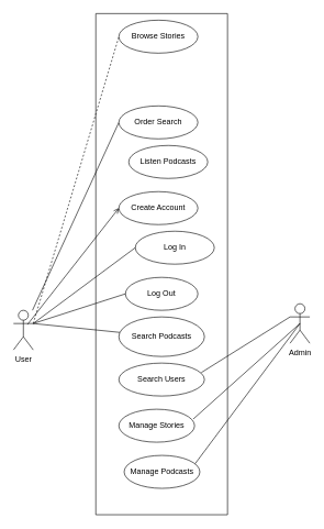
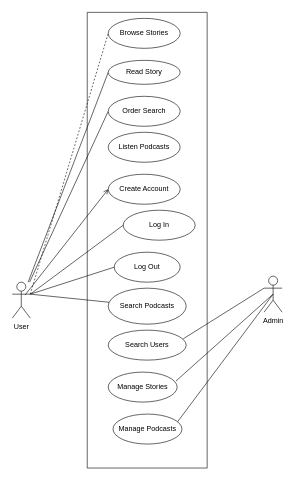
  <mxCell id="0" />
  <mxCell id="1" parent="0" />
  <mxCell id="2" value="User" style="shape=umlActor;verticalLabelPosition=bottom;verticalAlign=top;html=1;" parent="1" vertex="1"><mxGeometry x="20" y="470" width="30" height="60" as="geometry" /></mxCell>
  <mxCell id="3" value="Admin" style="shape=umlActor;verticalLabelPosition=bottom;verticalAlign=top;html=1;" parent="1" vertex="1"><mxGeometry x="440" y="460" width="30" height="60" as="geometry" /></mxCell>
  <mxCell id="4" value="" style="endArrow=none;html=1;exitX=1;exitY=0.333;exitDx=0;exitDy=0;exitPerimeter=0;entryX=0;entryY=0.5;entryDx=0;entryDy=0;dashed=1;" parent="1" source="2" target="9" edge="1"><mxGeometry width="50" height="50" relative="1" as="geometry"><mxPoint x="100" y="320" as="sourcePoint" /><mxPoint x="160" y="60" as="targetPoint" /></mxGeometry></mxCell>
+ <mxCell id="5" value="" style="endArrow=none;html=1;entryX=0;entryY=0.5;entryDx=0;entryDy=0;" parent="1" source="2" target="10" edge="1"><mxGeometry width="50" height="50" relative="1" as="geometry"><mxPoint x="100" y="320" as="sourcePoint" /><mxPoint x="160" y="140" as="targetPoint" /></mxGeometry></mxCell>
  <mxCell id="6" value="" style="endArrow=none;html=1;entryX=0;entryY=0.5;entryDx=0;entryDy=0;" parent="1" source="2" target="11" edge="1"><mxGeometry width="50" height="50" relative="1" as="geometry"><mxPoint x="100" y="320" as="sourcePoint" /><mxPoint x="160" y="210" as="targetPoint" /></mxGeometry></mxCell>
  <mxCell id="7" value="" style="swimlane;startSize=0;" parent="1" vertex="1"><mxGeometry x="145" y="20" width="200" height="760" as="geometry" /></mxCell>
  <mxCell id="8" value="Manage Podcasts" style="ellipse;whiteSpace=wrap;html=1;" vertex="1" parent="7"><mxGeometry x="43" y="670" width="115" height="50" as="geometry" /></mxCell>
  <mxCell id="9" value="Browse Stories" style="ellipse;whiteSpace=wrap;html=1;" parent="7" vertex="1"><mxGeometry x="35" y="10" width="120" height="50" as="geometry" /></mxCell>
+ <mxCell id="10" value="Read Story" style="ellipse;whiteSpace=wrap;html=1;" parent="7" vertex="1"><mxGeometry x="35" y="80" width="120" height="40" as="geometry" /></mxCell>
  <mxCell id="11" value="Order Search" style="ellipse;whiteSpace=wrap;html=1;" parent="7" vertex="1"><mxGeometry x="35" y="140" width="120" height="50" as="geometry" /></mxCell>
- <mxCell id="12" value="Listen Podcasts" style="ellipse;whiteSpace=wrap;html=1;" parent="7" vertex="1"><mxGeometry x="50" y="200" width="120" height="50" as="geometry" /></mxCell>
+ <mxCell id="12" value="Listen Podcasts" style="ellipse;whiteSpace=wrap;html=1;" parent="7" vertex="1"><mxGeometry x="35" y="200" width="120" height="50" as="geometry" /></mxCell>
  <mxCell id="13" value="Create Account" style="ellipse;whiteSpace=wrap;html=1;" parent="7" vertex="1"><mxGeometry x="35" y="270" width="120" height="50" as="geometry" /></mxCell>
  <mxCell id="14" value="Log In" style="ellipse;whiteSpace=wrap;html=1;" parent="7" vertex="1"><mxGeometry x="60" y="330" width="120" height="50" as="geometry" /></mxCell>
  <mxCell id="15" value="Log Out" style="ellipse;whiteSpace=wrap;html=1;" parent="7" vertex="1"><mxGeometry x="45" y="400" width="110" height="50" as="geometry" /></mxCell>
  <mxCell id="16" value="Search Podcasts" style="ellipse;whiteSpace=wrap;html=1;" parent="7" vertex="1"><mxGeometry x="35" y="460" width="130" height="60" as="geometry" /></mxCell>
  <mxCell id="17" value="Search Users" style="ellipse;whiteSpace=wrap;html=1;" parent="7" vertex="1"><mxGeometry x="35" y="530" width="130" height="50" as="geometry" /></mxCell>
  <mxCell id="18" value="Manage Stories" style="ellipse;whiteSpace=wrap;html=1;" parent="7" vertex="1"><mxGeometry x="35" y="600" width="115" height="50" as="geometry" /></mxCell>
  <mxCell id="19" value="" style="endArrow=open;html=1;exitX=0.707;exitY=0.36;exitDx=0;exitDy=0;exitPerimeter=0;entryX=0;entryY=0.5;entryDx=0;entryDy=0;" parent="1" source="2" target="13" edge="1"><mxGeometry width="50" height="50" relative="1" as="geometry"><mxPoint x="100" y="310" as="sourcePoint" /><mxPoint x="150" y="260" as="targetPoint" /></mxGeometry></mxCell>
  <mxCell id="20" value="" style="endArrow=none;html=1;entryX=0;entryY=0.5;entryDx=0;entryDy=0;" parent="1" target="14" edge="1"><mxGeometry width="50" height="50" relative="1" as="geometry"><mxPoint x="50" y="490" as="sourcePoint" /><mxPoint x="150" y="410" as="targetPoint" /></mxGeometry></mxCell>
  <mxCell id="21" value="" style="endArrow=none;html=1;entryX=0;entryY=0.5;entryDx=0;entryDy=0;" parent="1" target="15" edge="1"><mxGeometry width="50" height="50" relative="1" as="geometry"><mxPoint x="50" y="490" as="sourcePoint" /><mxPoint x="150" y="410" as="targetPoint" /><Array as="points" /></mxGeometry></mxCell>
  <mxCell id="22" value="" style="endArrow=none;html=1;" parent="1" target="16" edge="1"><mxGeometry width="50" height="50" relative="1" as="geometry"><mxPoint x="50" y="490" as="sourcePoint" /><mxPoint x="150" y="410" as="targetPoint" /></mxGeometry></mxCell>
  <mxCell id="23" value="" style="endArrow=none;html=1;entryX=0;entryY=0.333;entryDx=0;entryDy=0;entryPerimeter=0;exitX=0.963;exitY=0.288;exitDx=0;exitDy=0;exitPerimeter=0;" parent="1" source="17" target="3" edge="1"><mxGeometry width="50" height="50" relative="1" as="geometry"><mxPoint x="100" y="590" as="sourcePoint" /><mxPoint x="150" y="540" as="targetPoint" /></mxGeometry></mxCell>
  <mxCell id="24" value="" style="endArrow=none;html=1;entryX=0.5;entryY=0.5;entryDx=0;entryDy=0;entryPerimeter=0;exitX=0.983;exitY=0.296;exitDx=0;exitDy=0;exitPerimeter=0;" parent="1" source="18" target="3" edge="1"><mxGeometry width="50" height="50" relative="1" as="geometry"><mxPoint x="370" y="585" as="sourcePoint" /><mxPoint x="420" y="535" as="targetPoint" /></mxGeometry></mxCell>
  <mxCell id="25" value="" style="endArrow=none;html=1;exitX=0.936;exitY=0.256;exitDx=0;exitDy=0;exitPerimeter=0;entryX=0.5;entryY=0.5;entryDx=0;entryDy=0;entryPerimeter=0;" edge="1" parent="1" source="8" target="3"><mxGeometry width="50" height="50" relative="1" as="geometry"><mxPoint x="303" y="645" as="sourcePoint" /><mxPoint x="450" y="490" as="targetPoint" /></mxGeometry></mxCell>
